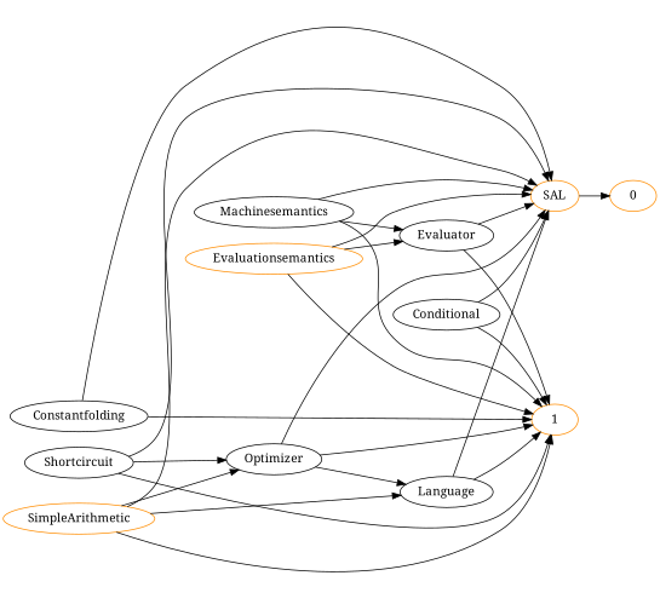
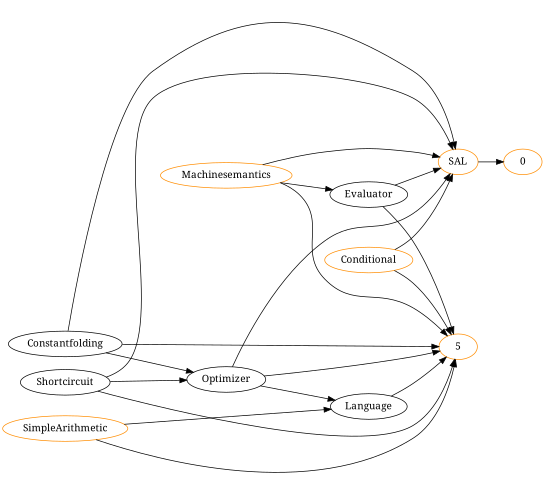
  digraph {
    fontname="Noto Serif"
    rankdir=LR
    node [color=darkorange fontname="Noto Serif"]
    edge [fontname="Noto Serif"]
    Language [color=black]
    SAL
-   1
+   1 [label=5]
    0
    Evaluator [color=black]
    Optimizer [color=black]
    Shortcircuit [color=black]
-   Machinesemantics [color=black]
-   Evaluationsemantics
+   Machinesemantics
    SimpleArithmetic
    Constantfolding [color=black]
-   Conditional [color=black]
-   Language -> SAL
+   Conditional
    Language -> 1
    SAL -> 0
    Evaluator -> SAL
    Evaluator -> 1
    Optimizer -> Language
    Optimizer -> SAL
    Optimizer -> 1
    Shortcircuit -> SAL
    Shortcircuit -> 1
    Shortcircuit -> Optimizer
    Machinesemantics -> SAL
    Machinesemantics -> 1
    Machinesemantics -> Evaluator
-   Evaluationsemantics -> SAL
-   Evaluationsemantics -> 1
-   Evaluationsemantics -> Evaluator
    SimpleArithmetic -> Language
-   SimpleArithmetic -> SAL
    SimpleArithmetic -> 1
    Constantfolding -> SAL
    Constantfolding -> 1
-   SimpleArithmetic -> Optimizer
+   Constantfolding -> Optimizer
    Conditional -> SAL
    Conditional -> 1
  }
